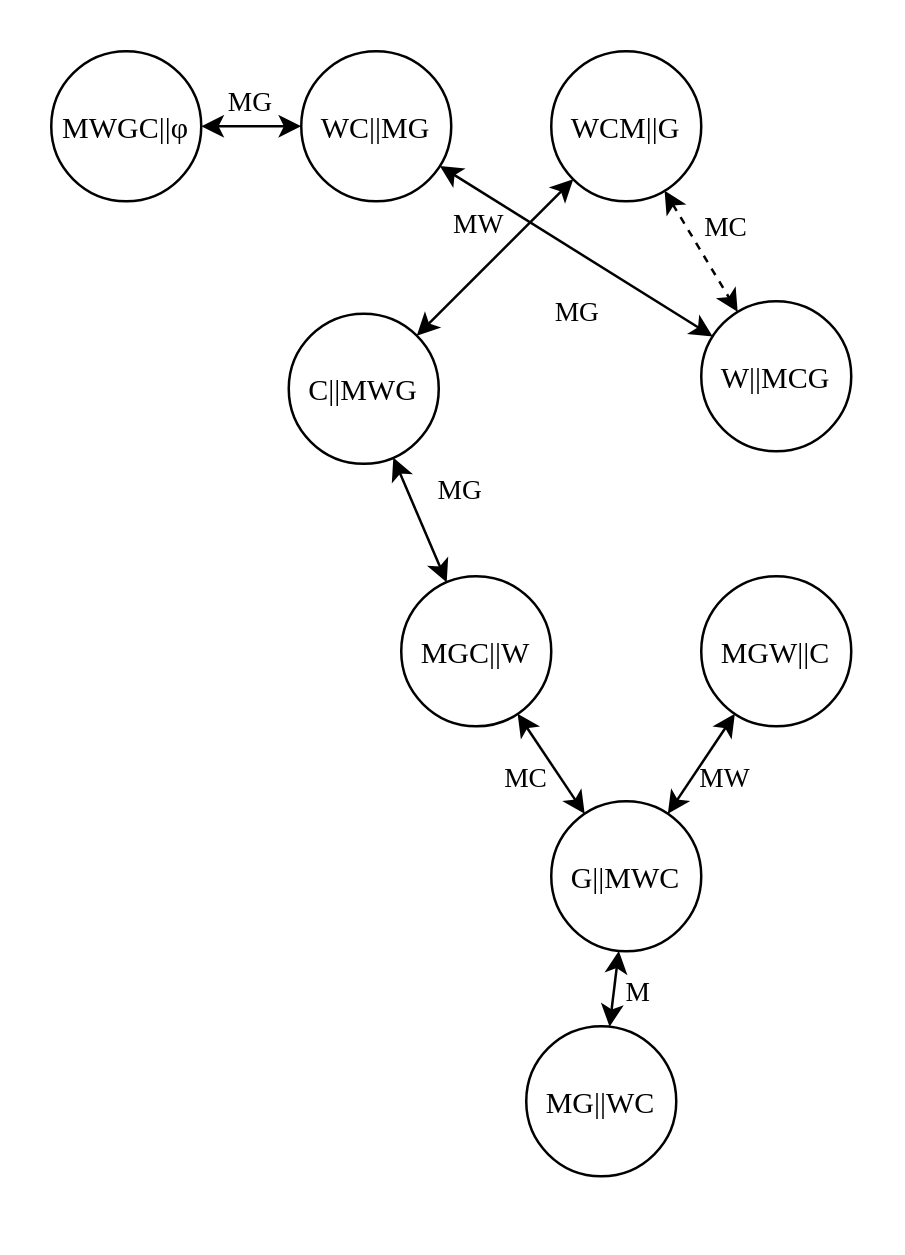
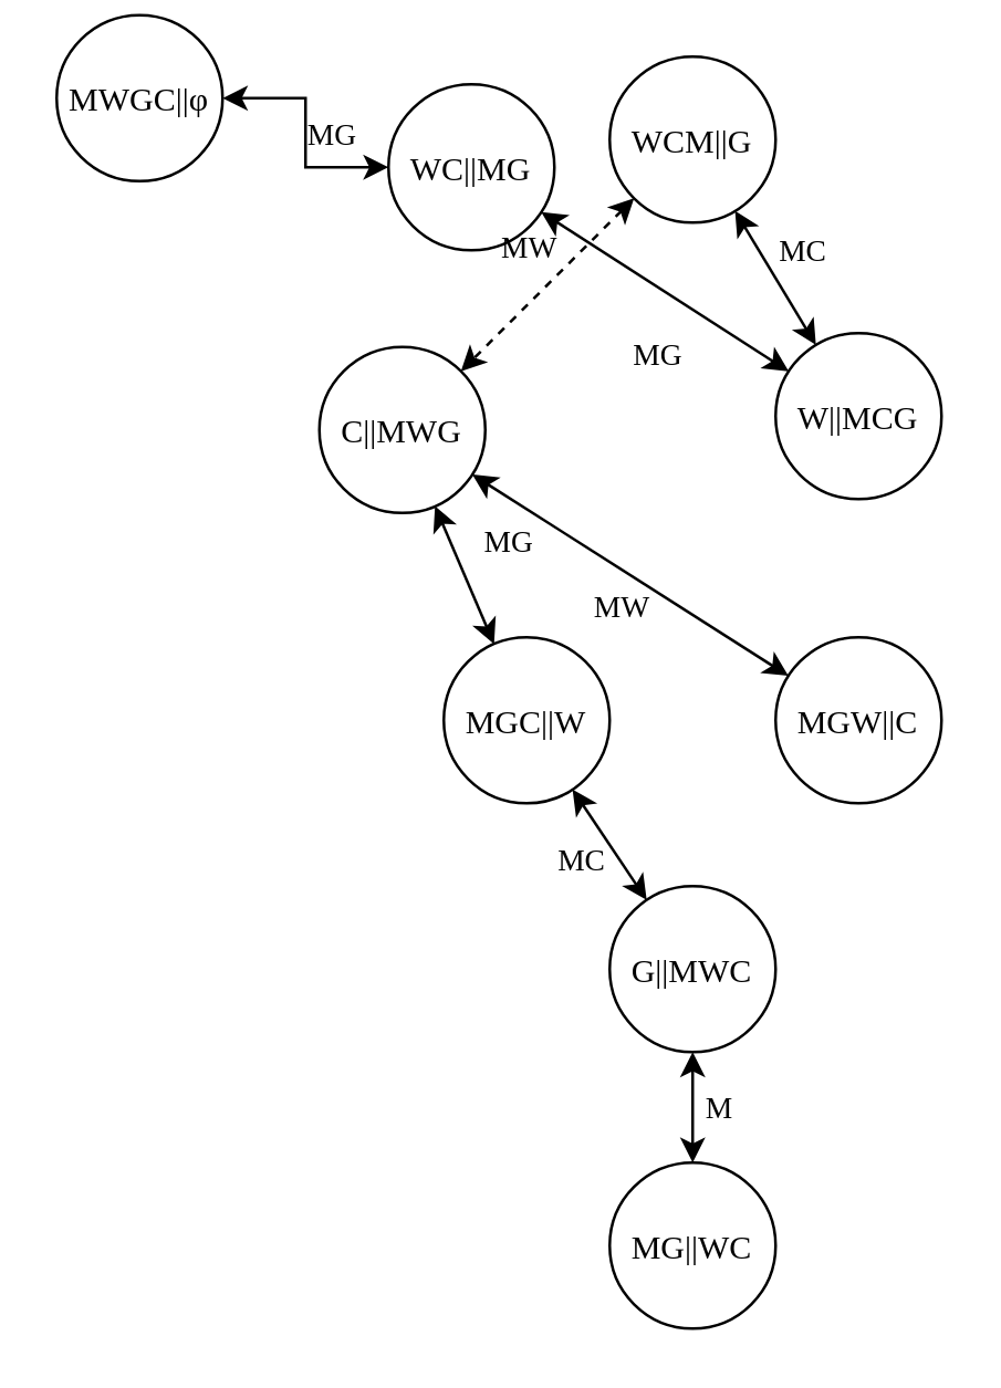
  <mxCell id="0" />
  <mxCell id="1" parent="0" />
  <mxCell id="2" value="MG" style="edgeStyle=orthogonalEdgeStyle;rounded=0;orthogonalLoop=1;jettySize=auto;startArrow=classic;startFill=1;fontFamily=Times New Roman;labelBackgroundColor=none;" edge="1" parent="1" source="3" target="4"><mxGeometry y="10" relative="1" as="geometry"><mxPoint as="offset" /></mxGeometry></mxCell>
- <mxCell id="3" value="MWGC||φ" style="shape=ellipse;dashed=0;whitespace=wrap;aspect=fixed;perimeter=ellipsePerimeter;fontFamily=Times New Roman;labelBackgroundColor=none;" vertex="1" parent="1"><mxGeometry x="20" y="20" width="60" height="60" as="geometry" /></mxCell>
- <mxCell id="4" value="WC||MG" style="shape=ellipse;dashed=0;whitespace=wrap;aspect=fixed;perimeter=ellipsePerimeter;fontFamily=Times New Roman;labelBackgroundColor=none;" vertex="1" parent="1"><mxGeometry x="120" y="20" width="60" height="60" as="geometry" /></mxCell>
- <mxCell id="5" value="MW" style="rounded=0;orthogonalLoop=1;jettySize=auto;startArrow=classic;startFill=1;fontFamily=Times New Roman;labelBackgroundColor=none;" edge="1" parent="1" source="7" target="9"><mxGeometry x="-0.121" y="-14" relative="1" as="geometry"><mxPoint as="offset" /></mxGeometry></mxCell>
- <mxCell id="6" value="MC" style="edgeStyle=none;rounded=0;orthogonalLoop=1;jettySize=auto;startArrow=classic;startFill=1;fontFamily=Times New Roman;labelBackgroundColor=none;dashed=1;" edge="1" parent="1" source="7" target="11"><mxGeometry x="-0.121" y="14" relative="1" as="geometry"><mxPoint as="offset" /></mxGeometry></mxCell>
+ <mxCell id="3" value="MWGC||φ" style="shape=ellipse;dashed=0;whitespace=wrap;aspect=fixed;perimeter=ellipsePerimeter;fontFamily=Times New Roman;labelBackgroundColor=none;" vertex="1" parent="1"><mxGeometry x="20" y="5" width="60" height="60" as="geometry" /></mxCell>
+ <mxCell id="4" value="WC||MG" style="shape=ellipse;dashed=0;whitespace=wrap;aspect=fixed;perimeter=ellipsePerimeter;fontFamily=Times New Roman;labelBackgroundColor=none;" vertex="1" parent="1"><mxGeometry x="140" y="30" width="60" height="60" as="geometry" /></mxCell>
+ <mxCell id="5" value="MW" style="rounded=0;orthogonalLoop=1;jettySize=auto;startArrow=classic;startFill=1;fontFamily=Times New Roman;labelBackgroundColor=none;dashed=1;" edge="1" parent="1" source="7" target="9"><mxGeometry x="-0.121" y="-14" relative="1" as="geometry"><mxPoint as="offset" /></mxGeometry></mxCell>
+ <mxCell id="6" value="MC" style="edgeStyle=none;rounded=0;orthogonalLoop=1;jettySize=auto;startArrow=classic;startFill=1;fontFamily=Times New Roman;labelBackgroundColor=none;" edge="1" parent="1" source="7" target="11"><mxGeometry x="-0.121" y="14" relative="1" as="geometry"><mxPoint as="offset" /></mxGeometry></mxCell>
  <mxCell id="7" value="WCM||G" style="shape=ellipse;dashed=0;whitespace=wrap;aspect=fixed;perimeter=ellipsePerimeter;fontFamily=Times New Roman;labelBackgroundColor=none;" vertex="1" parent="1"><mxGeometry x="220" y="20" width="60" height="60" as="geometry" /></mxCell>
  <mxCell id="8" value="MG" style="edgeStyle=none;rounded=0;orthogonalLoop=1;jettySize=auto;startArrow=classic;startFill=1;fontFamily=Times New Roman;labelBackgroundColor=none;" edge="1" parent="1" source="9" target="13"><mxGeometry x="-0.2" y="20" relative="1" as="geometry"><mxPoint as="offset" /></mxGeometry></mxCell>
  <mxCell id="9" value="C||MWG" style="shape=ellipse;dashed=0;whitespace=wrap;aspect=fixed;perimeter=ellipsePerimeter;fontFamily=Times New Roman;labelBackgroundColor=none;" vertex="1" parent="1"><mxGeometry x="115" y="125" width="60" height="60" as="geometry" /></mxCell>
  <mxCell id="10" value="MG" style="edgeStyle=none;rounded=0;orthogonalLoop=1;jettySize=auto;startArrow=classic;startFill=1;fontFamily=Times New Roman;labelBackgroundColor=none;" edge="1" parent="1" source="11" target="4"><mxGeometry x="-0.2" y="20" relative="1" as="geometry"><mxPoint as="offset" /></mxGeometry></mxCell>
  <mxCell id="11" value="W||MCG" style="shape=ellipse;dashed=0;whitespace=wrap;aspect=fixed;perimeter=ellipsePerimeter;fontFamily=Times New Roman;labelBackgroundColor=none;" vertex="1" parent="1"><mxGeometry x="280" y="120" width="60" height="60" as="geometry" /></mxCell>
  <mxCell id="12" value="MC" style="edgeStyle=none;rounded=0;orthogonalLoop=1;jettySize=auto;startArrow=classic;startFill=1;fontFamily=Times New Roman;labelBackgroundColor=none;" edge="1" parent="1" source="13" target="17"><mxGeometry x="-0.056" y="-11" relative="1" as="geometry"><mxPoint as="offset" /></mxGeometry></mxCell>
  <mxCell id="13" value="MGC||W" style="shape=ellipse;dashed=0;whitespace=wrap;aspect=fixed;perimeter=ellipsePerimeter;fontFamily=Times New Roman;labelBackgroundColor=none;" vertex="1" parent="1"><mxGeometry x="160" y="230" width="60" height="60" as="geometry" /></mxCell>
- <mxCell id="14" value="MW" style="edgeStyle=none;rounded=0;orthogonalLoop=1;jettySize=auto;startArrow=classic;startFill=1;fontFamily=Times New Roman;labelBackgroundColor=none;" edge="1" parent="1" source="15" target="17"><mxGeometry x="-0.056" y="11" relative="1" as="geometry"><mxPoint as="offset" /></mxGeometry></mxCell>
+ <mxCell id="14" value="MW" style="edgeStyle=none;rounded=0;orthogonalLoop=1;jettySize=auto;startArrow=classic;startFill=1;fontFamily=Times New Roman;labelBackgroundColor=none;" edge="1" parent="1" source="15" target="9"><mxGeometry x="-0.056" y="11" relative="1" as="geometry"><mxPoint as="offset" /></mxGeometry></mxCell>
  <mxCell id="15" value="MGW||C" style="shape=ellipse;dashed=0;whitespace=wrap;aspect=fixed;perimeter=ellipsePerimeter;fontFamily=Times New Roman;labelBackgroundColor=none;" vertex="1" parent="1"><mxGeometry x="280" y="230" width="60" height="60" as="geometry" /></mxCell>
  <mxCell id="16" value="M" style="edgeStyle=none;rounded=0;orthogonalLoop=1;jettySize=auto;startArrow=classic;startFill=1;fontFamily=Times New Roman;labelBackgroundColor=none;" edge="1" parent="1" source="17" target="18"><mxGeometry y="10" relative="1" as="geometry"><mxPoint as="offset" /></mxGeometry></mxCell>
  <mxCell id="17" value="G||MWC" style="shape=ellipse;dashed=0;whitespace=wrap;aspect=fixed;perimeter=ellipsePerimeter;fontFamily=Times New Roman;labelBackgroundColor=none;" vertex="1" parent="1"><mxGeometry x="220" y="320" width="60" height="60" as="geometry" /></mxCell>
- <mxCell id="18" value="MG||WC" style="shape=ellipse;dashed=0;whitespace=wrap;aspect=fixed;perimeter=ellipsePerimeter;fontFamily=Times New Roman;labelBackgroundColor=none;" vertex="1" parent="1"><mxGeometry x="210" y="410" width="60" height="60" as="geometry" /></mxCell>
+ <mxCell id="18" value="MG||WC" style="shape=ellipse;dashed=0;whitespace=wrap;aspect=fixed;perimeter=ellipsePerimeter;fontFamily=Times New Roman;labelBackgroundColor=none;" vertex="1" parent="1"><mxGeometry x="220" y="420" width="60" height="60" as="geometry" /></mxCell>
